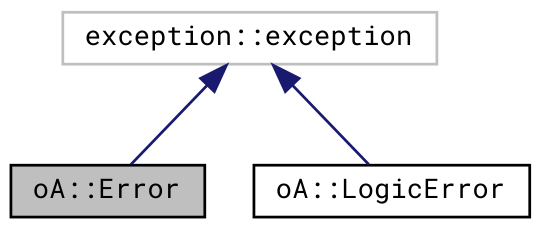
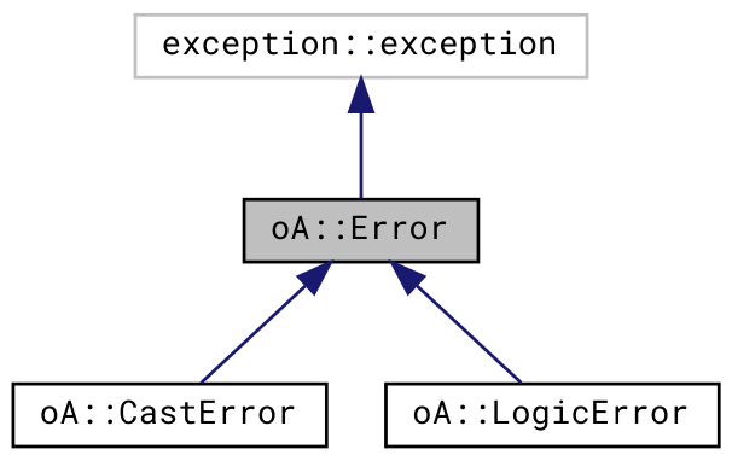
  digraph {
    fontname="Roboto Mono"
    node [color=black fillcolor=white fontname="Roboto Mono" fontsize=10 shape=record style=filled]
    edge [color=midnightblue dir=back fontname="Roboto Mono" fontsize=10 labelfontname=Helvetica labelfontsize=10 style=solid]
    n1 [fillcolor=grey75 fontcolor=black height=0.2 label="oA::Error" width=0.4]
+   n2 [height=0.2 label="oA::CastError" width=0.4]
    n3 [height=0.2 label="oA::LogicError" width=0.4]
    n4 [color=grey75 height=0.2 label="exception::exception" width=0.4]
-   n4 -> n3
+   n1 -> n2
+   n1 -> n3
    n4 -> n1
  }
